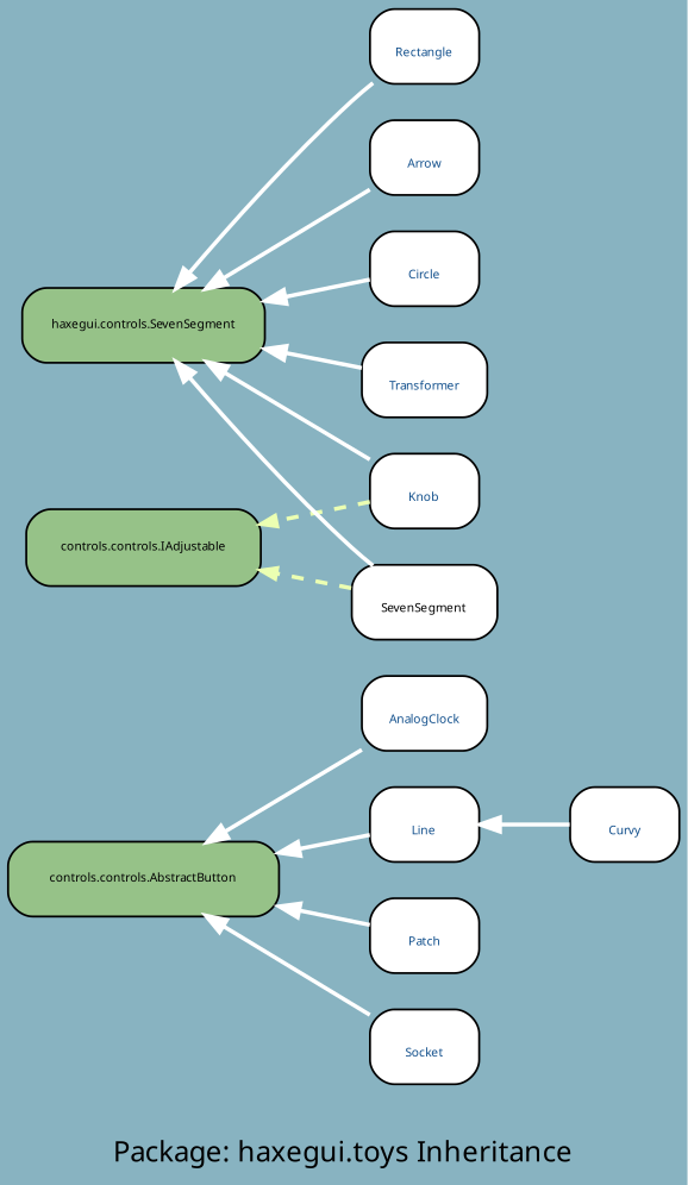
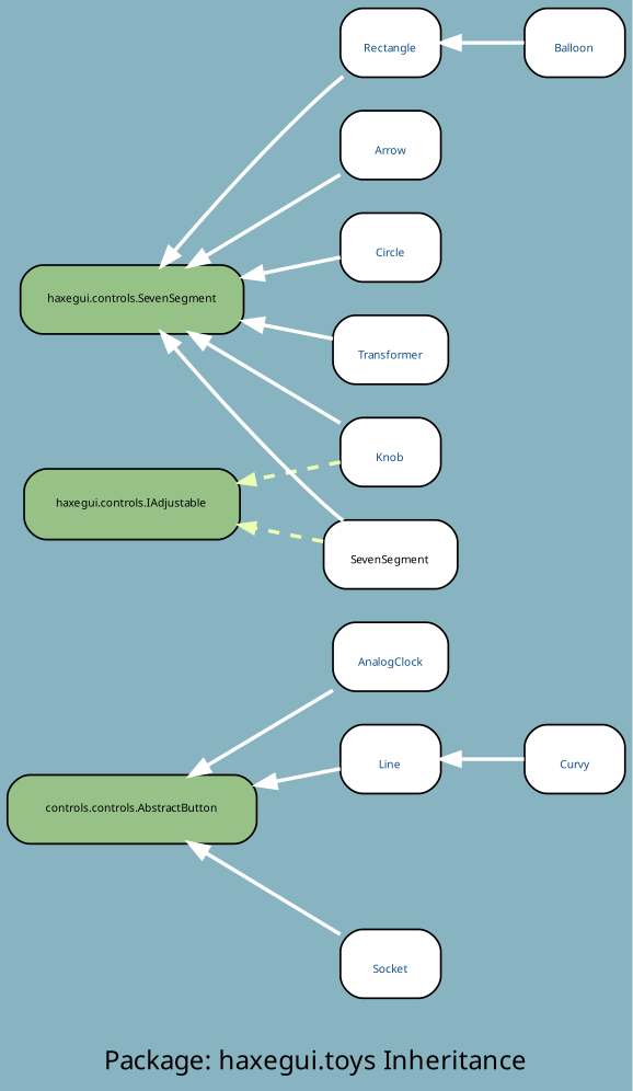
  digraph {
    bgcolor="#88B3C1"
    fontcolor=black
    fontname="DejaVu Sans Condenesed"
    fontsize=14
    label="Package: haxegui.toys Inheritance"
    labelloc=c
    packMode="graph"
    rankdir=RL
    smoothing=avg_dist
    node [color=black fillcolor=white fontcolor="#104E8B" fontname="FFF Harmony" fontsize=6 portPos=w shape=record style="rounded,filled"]
    edge [arrowhead=normal arrowsize=1.0 color=white fontcolor=black fontname=Sans fontsize=8 minlen=1.2 style=bold]
    n1 [height=0.50 label="{\nAnalogClock}" width=0.86]
    n2 [fillcolor="#96c288" fontcolor=black height=0.50 label="controls.controls.AbstractButton" width=1.86 portPos=""]
    n3 [height=0.50 label="{\nLine}" width=0.75]
-   n4 [height=0.50 label="{\nPatch}" width=0.75]
    n5 [height=0.50 label="{\nKnob}" width=0.75]
    n6 [fillcolor="#96c288" fontcolor=black height=0.50 label="haxegui.controls.SevenSegment" width=1.67 portPos=""]
-   "haxegui.controls.IAdjustable" [fillcolor="#96c288" fontcolor=black height=0.50 width=1.61 label="controls.controls.IAdjustable" portPos=""]
+   "haxegui.controls.IAdjustable" [fillcolor="#96c288" fontcolor=black height=0.50 width=1.61 portPos=""]
    n8 [height=0.50 label="{\nCircle}" width=0.75]
    n9 [height=0.50 label="{\nTransformer}" width=0.86]
    n10 [fontcolor=black height=0.50 label="{\nSevenSegment}" width=1.00]
    n11 [height=0.50 label="{\nRectangle}" width=0.75]
    n12 [height=0.50 label="{\nArrow}" width=0.75]
    n13 [height=0.50 label="{\nSocket}" width=0.75]
    n14 [height=0.50 label="{\nCurvy}" width=0.75]
+   n15 [height=0.50 label="{\nBalloon}" width=0.75]
    n1 -> n2
    n3 -> n2
-   n4 -> n2
    n5 -> n6
    n5 -> "haxegui.controls.IAdjustable" [arrowsize=0.75 color="#ebffb2" style="dashed, bold"]
    n8 -> n6
    n9 -> n6
    n10 -> n6
    n10 -> "haxegui.controls.IAdjustable" [arrowsize=0.75 color="#ebffb2" style="dashed, bold"]
    n11 -> n6
    n12 -> n6
    n13 -> n2
    n14 -> n3
+   n15 -> n11
  }
